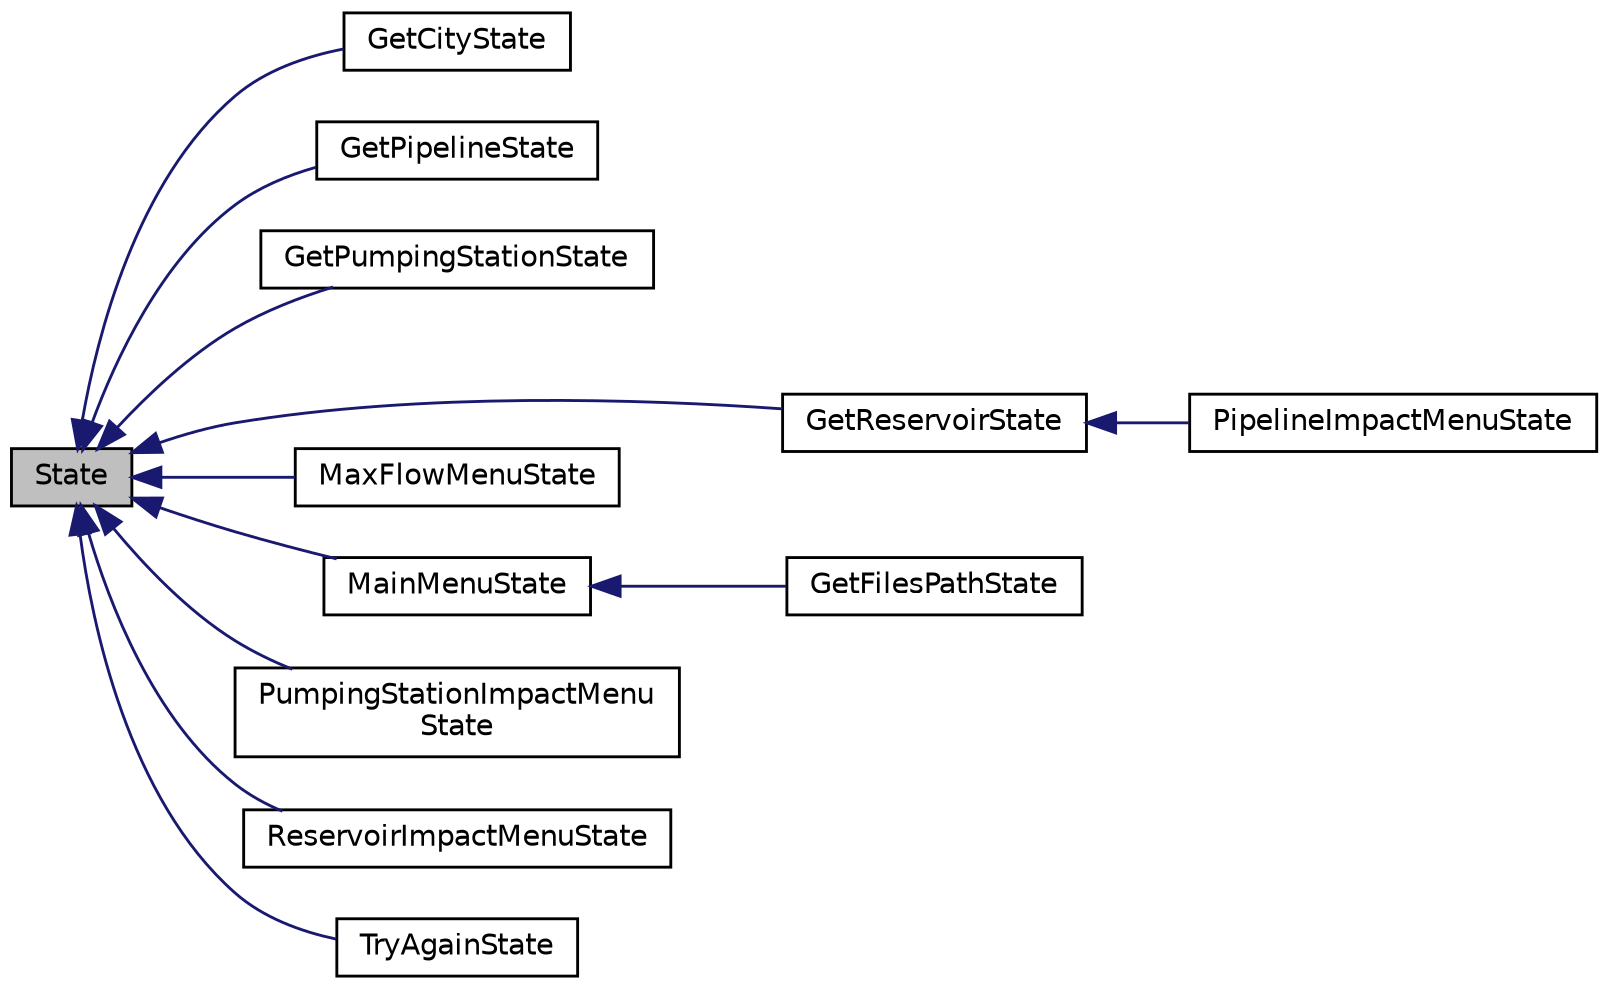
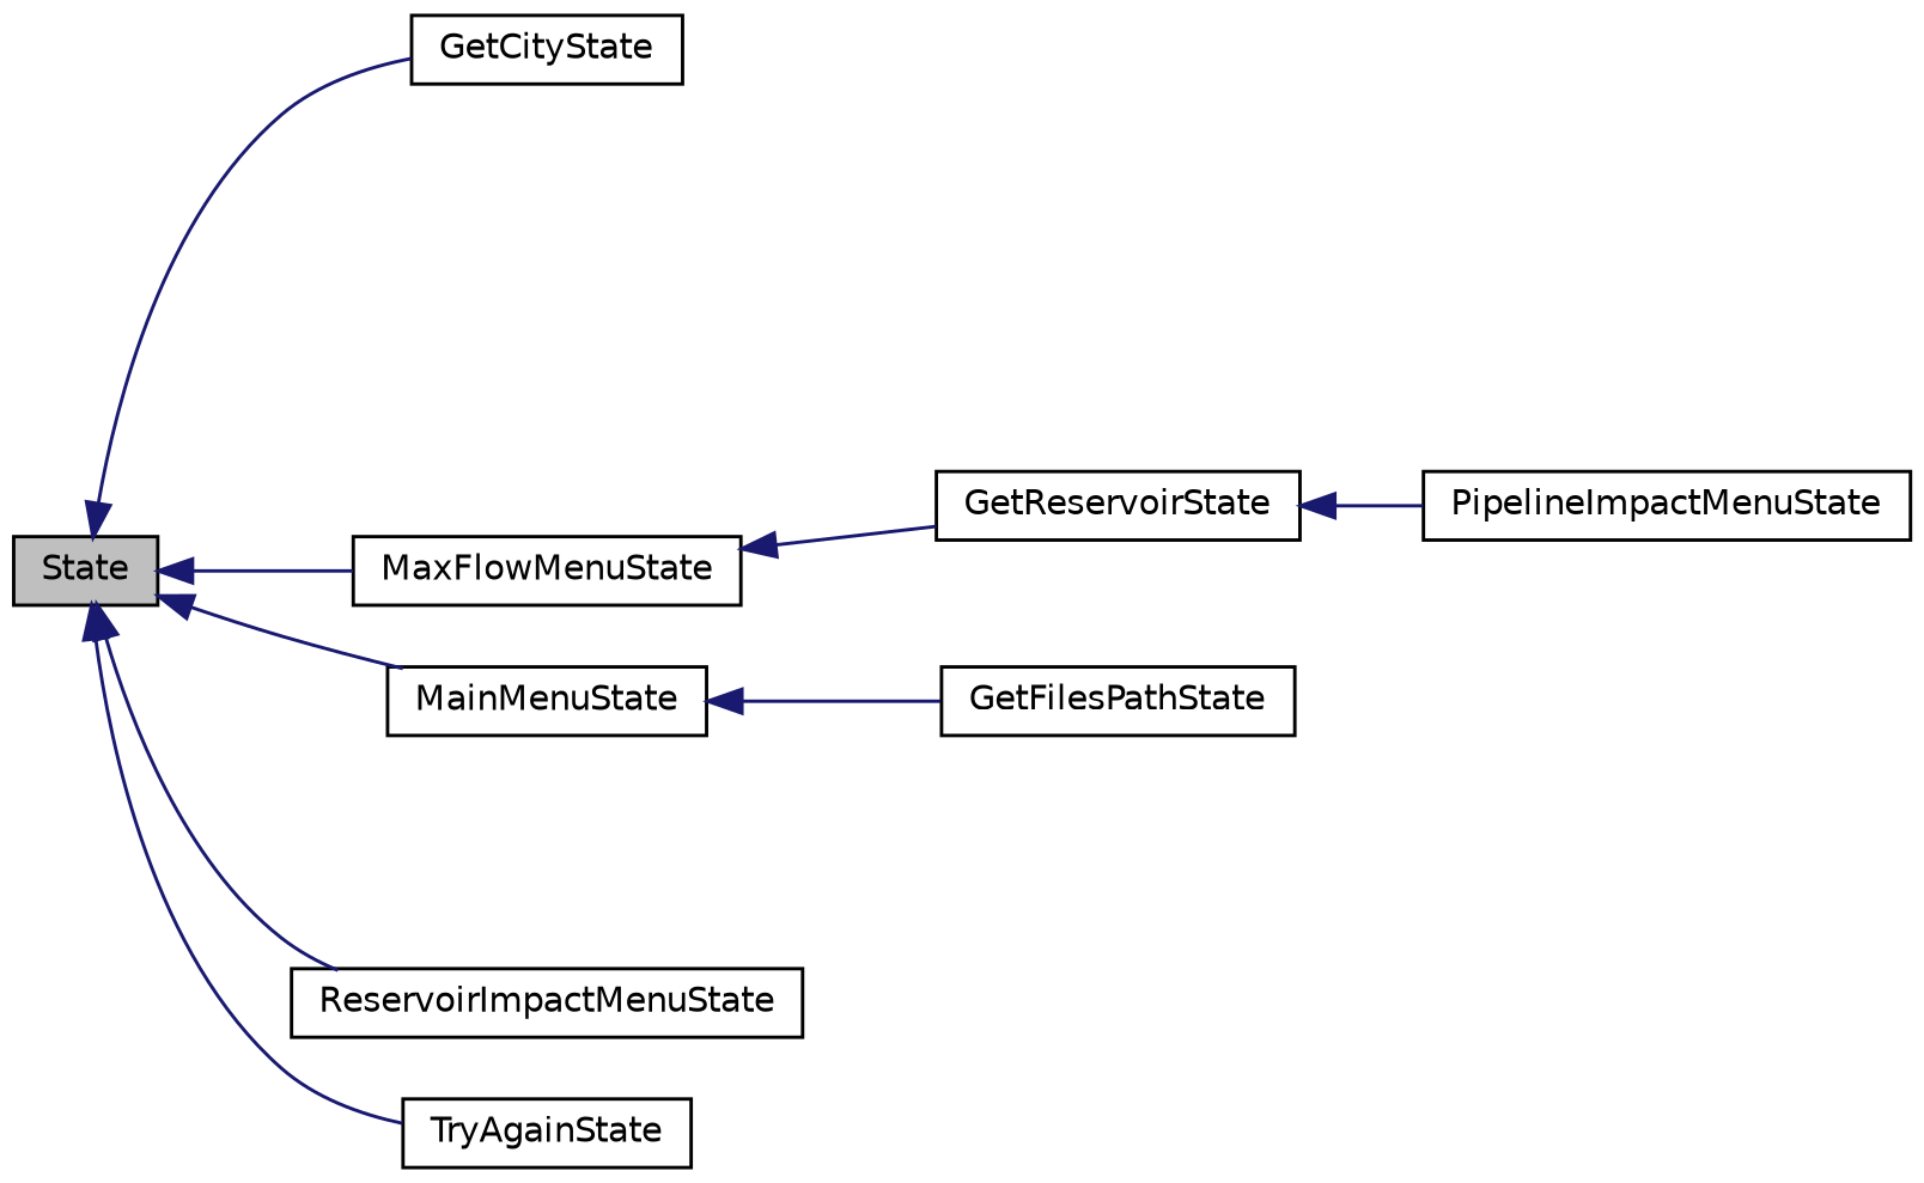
  digraph {
    rankdir=LR
    node [color=black fillcolor=white fontname=Helvetica fontsize=10 shape=record style=filled]
    edge [color=midnightblue dir=back fontname=Helvetica fontsize=10 labelfontname=Helvetica labelfontsize=10 style=solid]
    n1 [fillcolor=grey75 fontcolor=black height=0.2 label=State width=0.4]
    n2 [height=0.2 label=GetCityState width=0.4]
-   n3 [height=0.2 label=GetPipelineState width=0.4]
-   n4 [height=0.2 label=GetPumpingStationState width=0.4]
    n5 [height=0.2 label=GetReservoirState width=0.4]
    n6 [height=0.2 label=MainMenuState width=0.4]
    n7 [height=0.2 label=MaxFlowMenuState width=0.4]
-   n8 [height=0.2 label="PumpingStationImpactMenu\lState" width=0.4]
    n9 [height=0.2 label=ReservoirImpactMenuState width=0.4]
    n10 [height=0.2 label=TryAgainState width=0.4]
    n11 [height=0.2 label=GetFilesPathState width=0.4]
    n12 [height=0.2 label=PipelineImpactMenuState width=0.4]
    n1 -> n2
-   n1 -> n3
-   n1 -> n4
-   n1 -> n5
+   n7 -> n5
    n1 -> n6
    n1 -> n7
-   n1 -> n8
    n1 -> n9
    n1 -> n10
    n5 -> n12
    n6 -> n11
  }
